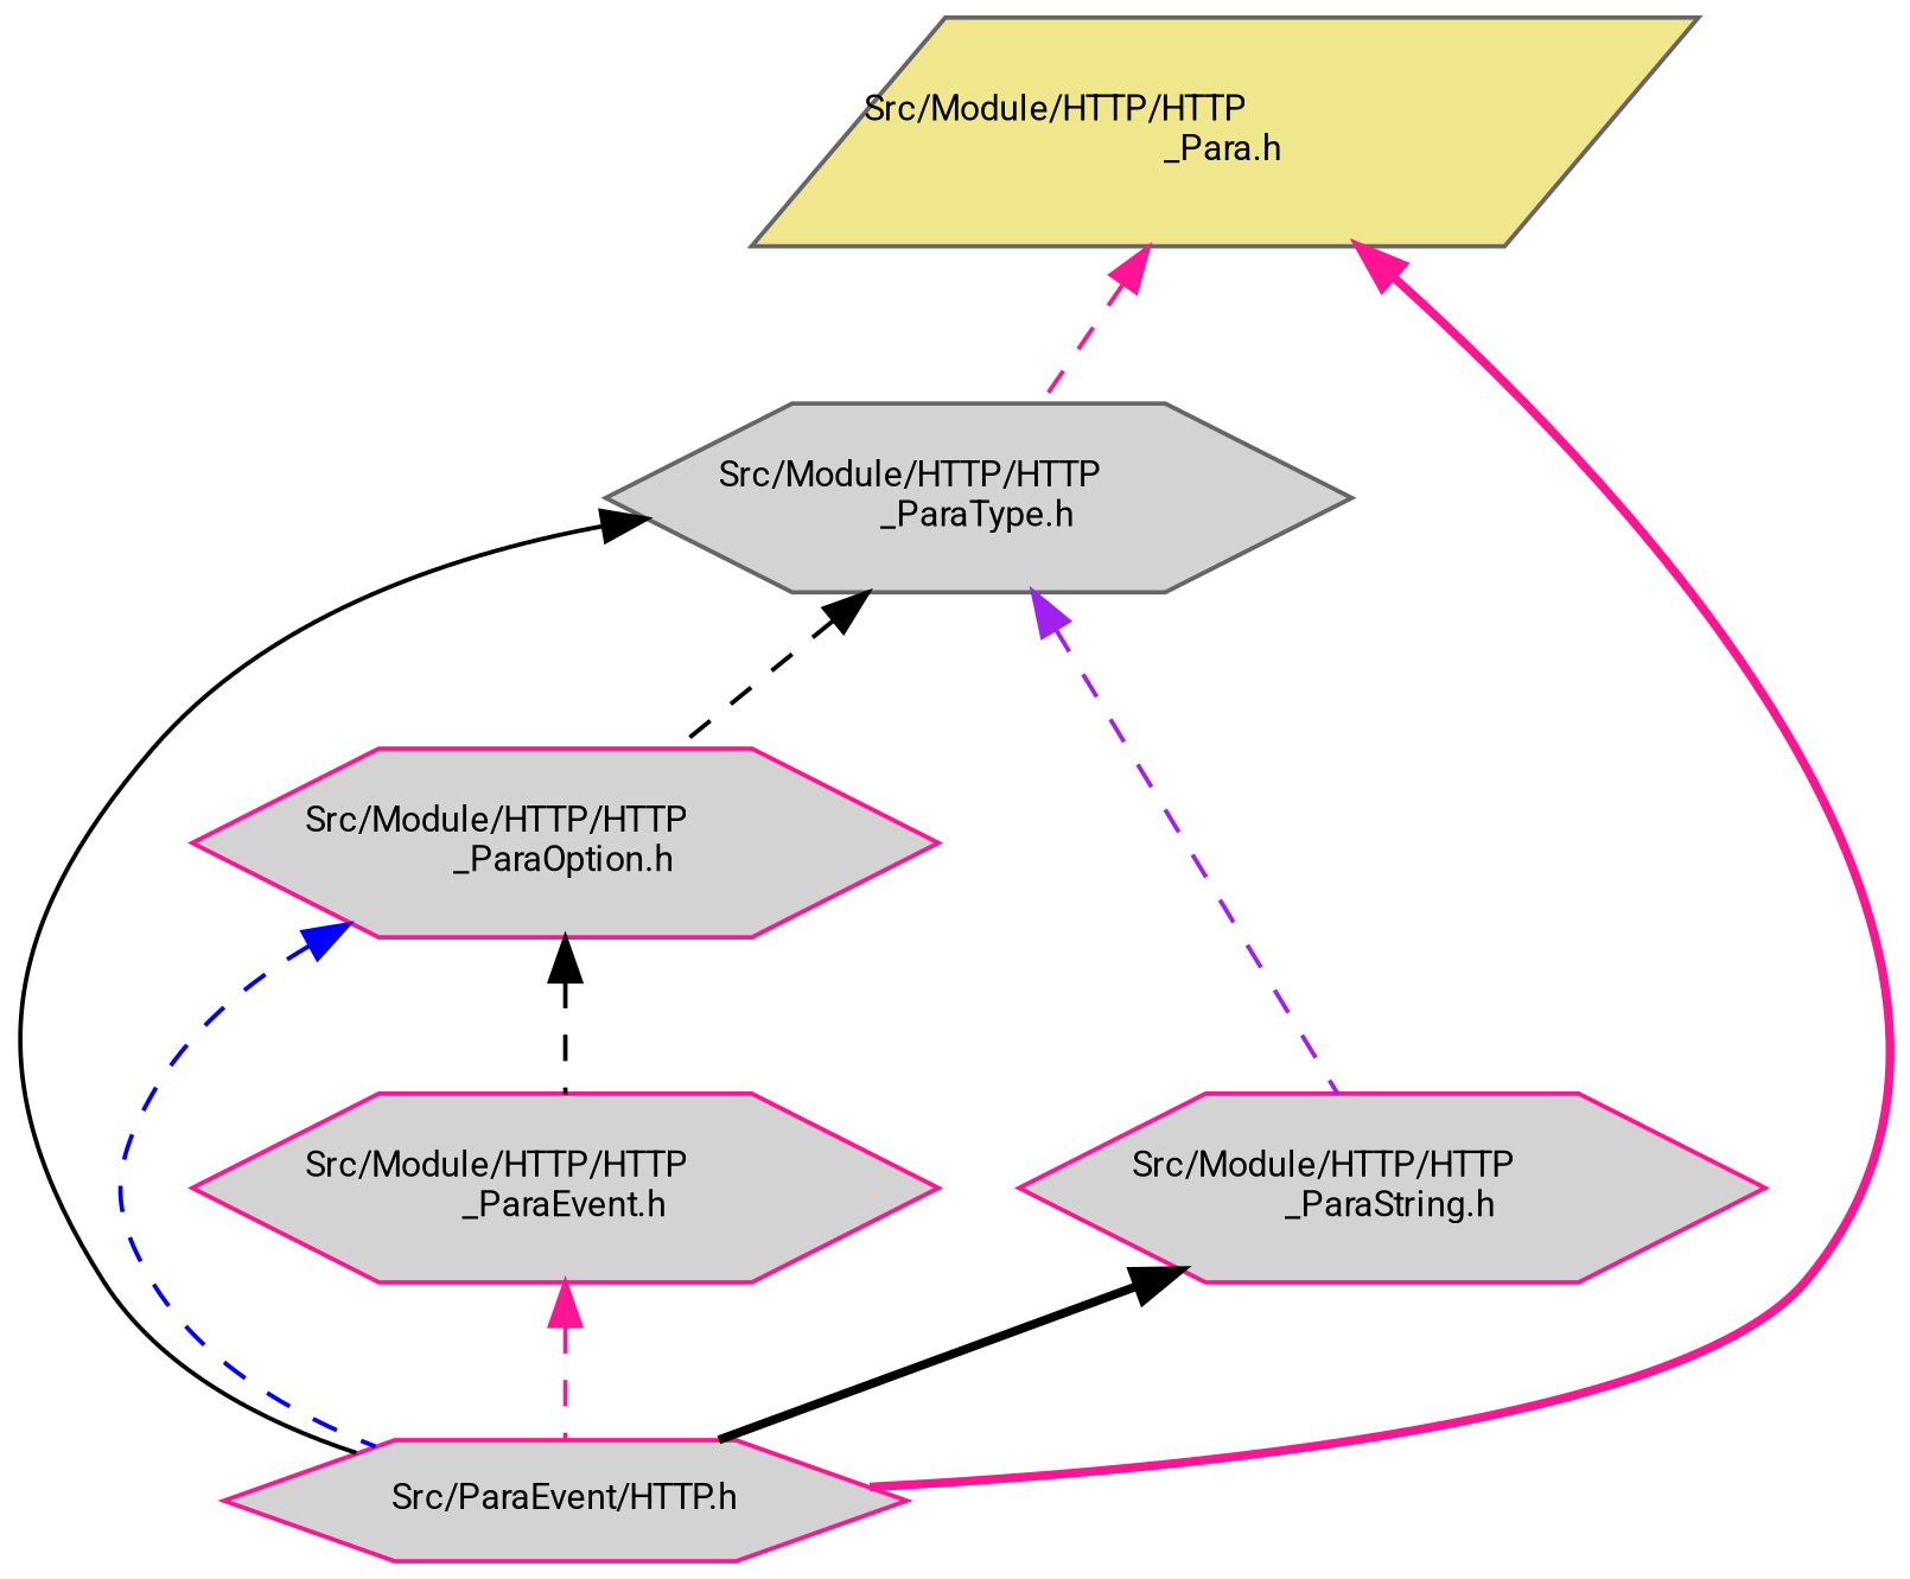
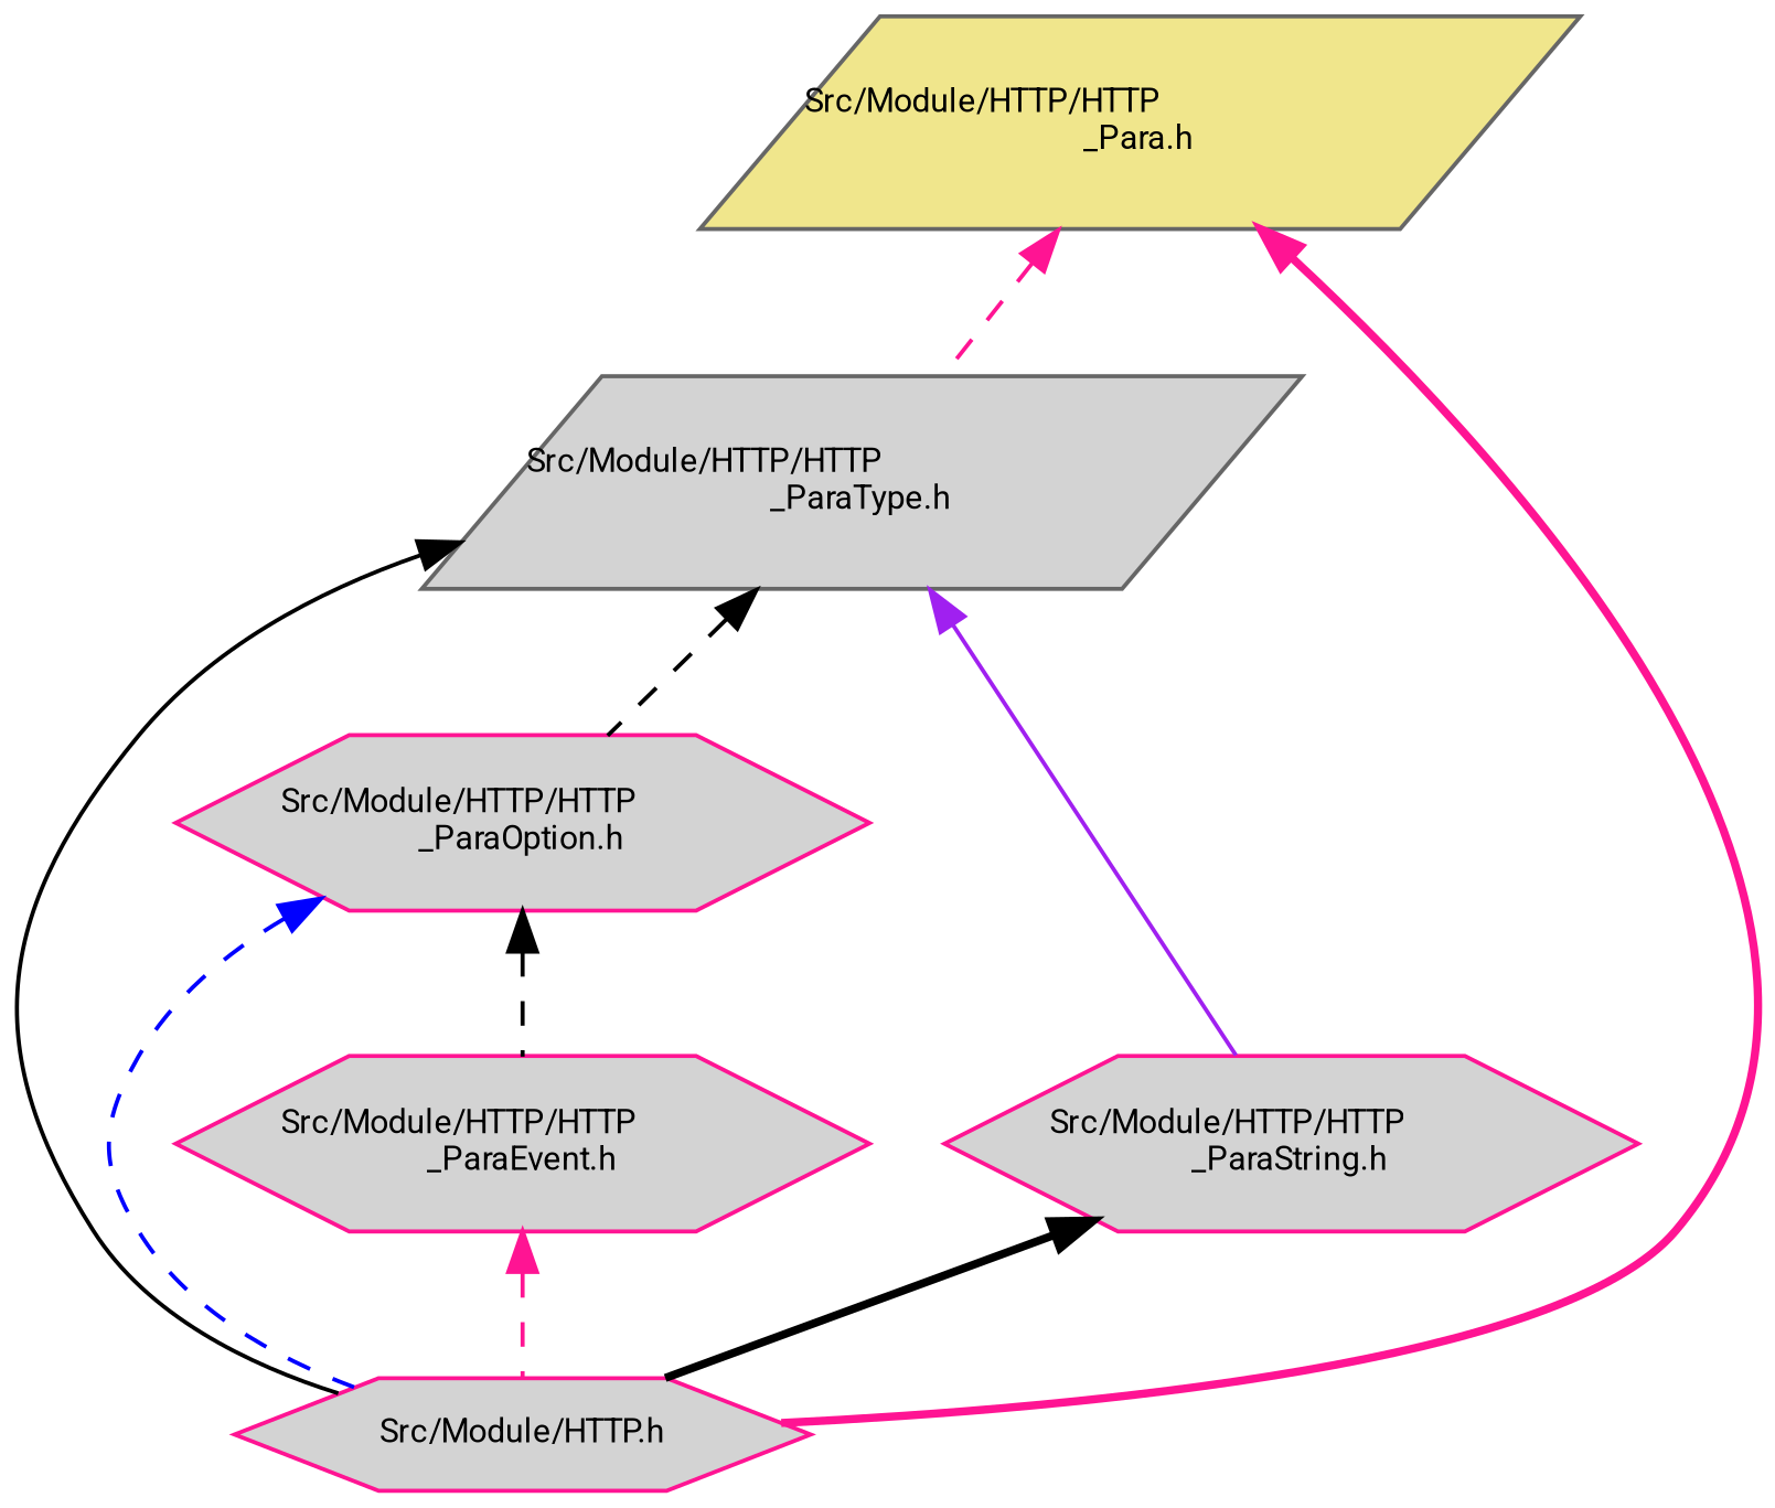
  digraph {
    fontname=Roboto
    node [color=deeppink fillcolor=lightgrey fontname=Roboto fontsize=8 shape=hexagon style=filled]
    edge [color=black dir=back fontname=Roboto fontsize=8 labelfontname=Sans labelfontsize=8 style=dashed]
    n1 [color=gray40 fillcolor=khaki fontcolor=black height=0.2 label="Src/Module/HTTP/HTTP\l_Para.h" shape=parallelogram width=0.4]
-   n2 [color=gray40 height=0.2 label="Src/Module/HTTP/HTTP\l_ParaType.h" width=0.4]
-   n3 [height=0.2 label="Src/ParaEvent/HTTP.h" width=0.4]
+   n2 [color=gray40 height=0.2 label="Src/Module/HTTP/HTTP\l_ParaType.h" shape=parallelogram width=0.4]
+   n3 [height=0.2 label="Src/Module/HTTP.h" width=0.4]
    n4 [height=0.2 label="Src/Module/HTTP/HTTP\l_ParaOption.h" width=0.4]
    n5 [height=0.2 label="Src/Module/HTTP/HTTP\l_ParaString.h" width=0.4]
    n6 [height=0.2 label="Src/Module/HTTP/HTTP\l_ParaEvent.h" width=0.4]
    n1 -> n2 [color=deeppink]
    n1 -> n3 [color=deeppink style=bold]
    n2 -> n3 [style=solid]
    n2 -> n4
-   n2 -> n5 [color=purple]
+   n2 -> n5 [color=purple style=solid]
    n4 -> n3 [color=blue]
    n4 -> n6
    n5 -> n3 [style=bold]
    n6 -> n3 [color=deeppink]
  }
